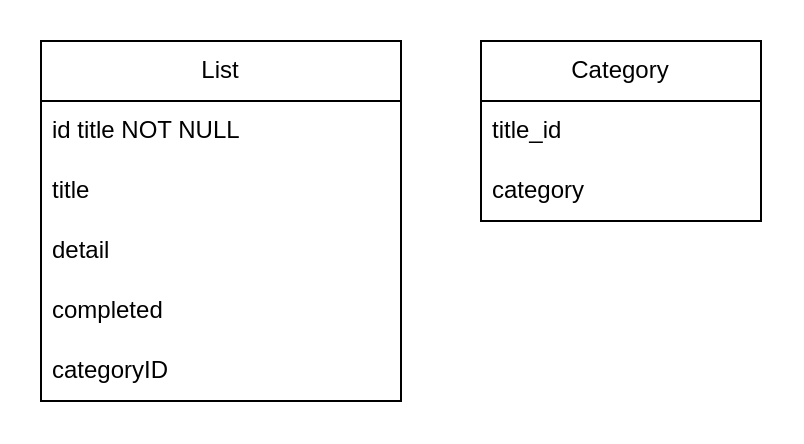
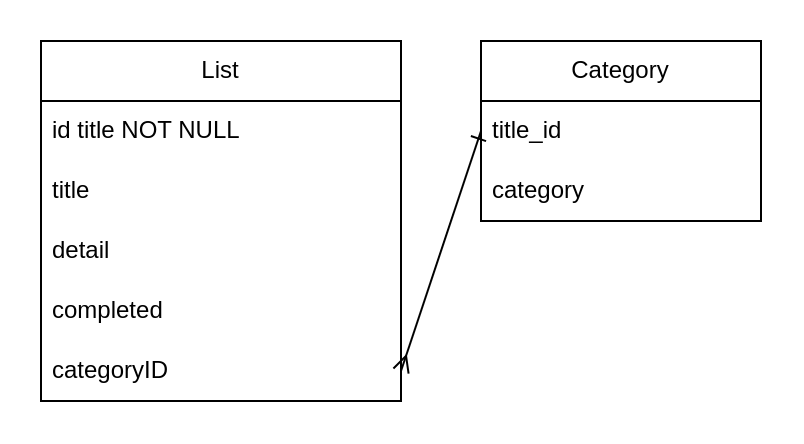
  <mxCell id="0" />
  <mxCell id="1" parent="0" />
  <mxCell id="2" value="List" style="swimlane;fontStyle=0;childLayout=stackLayout;horizontal=1;startSize=30;horizontalStack=0;resizeParent=1;resizeParentMax=0;resizeLast=0;collapsible=1;marginBottom=0;whiteSpace=wrap;html=1;" parent="1" vertex="1"><mxGeometry x="20" y="20" width="180" height="180" as="geometry"><mxRectangle x="140" y="-1120" width="70" height="30" as="alternateBounds" /></mxGeometry></mxCell>
  <mxCell id="3" value="id title NOT NULL" style="text;strokeColor=none;fillColor=none;align=left;verticalAlign=middle;spacingLeft=4;spacingRight=4;overflow=hidden;points=[[0,0.5],[1,0.5]];portConstraint=eastwest;rotatable=0;whiteSpace=wrap;html=1;" parent="2" vertex="1"><mxGeometry y="30" width="180" height="30" as="geometry" /></mxCell>
  <mxCell id="4" value="title" style="text;strokeColor=none;fillColor=none;align=left;verticalAlign=middle;spacingLeft=4;spacingRight=4;overflow=hidden;points=[[0,0.5],[1,0.5]];portConstraint=eastwest;rotatable=0;whiteSpace=wrap;html=1;" parent="2" vertex="1"><mxGeometry y="60" width="180" height="30" as="geometry" /></mxCell>
  <mxCell id="5" value="detail" style="text;strokeColor=none;fillColor=none;align=left;verticalAlign=middle;spacingLeft=4;spacingRight=4;overflow=hidden;points=[[0,0.5],[1,0.5]];portConstraint=eastwest;rotatable=0;whiteSpace=wrap;html=1;" parent="2" vertex="1"><mxGeometry y="90" width="180" height="30" as="geometry" /></mxCell>
  <mxCell id="6" value="completed" style="text;strokeColor=none;fillColor=none;align=left;verticalAlign=middle;spacingLeft=4;spacingRight=4;overflow=hidden;points=[[0,0.5],[1,0.5]];portConstraint=eastwest;rotatable=0;whiteSpace=wrap;html=1;" parent="2" vertex="1"><mxGeometry y="120" width="180" height="30" as="geometry" /></mxCell>
  <mxCell id="7" value="categoryID" style="text;strokeColor=none;fillColor=none;align=left;verticalAlign=middle;spacingLeft=4;spacingRight=4;overflow=hidden;points=[[0,0.5],[1,0.5]];portConstraint=eastwest;rotatable=0;whiteSpace=wrap;html=1;" parent="2" vertex="1"><mxGeometry y="150" width="180" height="30" as="geometry" /></mxCell>
  <mxCell id="8" value="Category" style="swimlane;fontStyle=0;childLayout=stackLayout;horizontal=1;startSize=30;horizontalStack=0;resizeParent=1;resizeParentMax=0;resizeLast=0;collapsible=1;marginBottom=0;whiteSpace=wrap;html=1;" parent="1" vertex="1"><mxGeometry x="240" y="20" width="140" height="90" as="geometry" /></mxCell>
  <mxCell id="9" value="title_id" style="text;strokeColor=none;fillColor=none;align=left;verticalAlign=middle;spacingLeft=4;spacingRight=4;overflow=hidden;points=[[0,0.5],[1,0.5]];portConstraint=eastwest;rotatable=0;whiteSpace=wrap;html=1;" parent="8" vertex="1"><mxGeometry y="30" width="140" height="30" as="geometry" /></mxCell>
  <mxCell id="10" value="category" style="text;strokeColor=none;fillColor=none;align=left;verticalAlign=middle;spacingLeft=4;spacingRight=4;overflow=hidden;points=[[0,0.5],[1,0.5]];portConstraint=eastwest;rotatable=0;whiteSpace=wrap;html=1;" parent="8" vertex="1"><mxGeometry y="60" width="140" height="30" as="geometry" /></mxCell>
+ <mxCell id="11" style="edgeStyle=none;html=1;exitX=1;exitY=0.5;exitDx=0;exitDy=0;entryX=0;entryY=0.5;entryDx=0;entryDy=0;endArrow=ERone;endFill=0;startArrow=ERmany;startFill=0;" parent="1" source="7" target="9" edge="1"><mxGeometry relative="1" as="geometry"><mxPoint x="240" y="125" as="targetPoint" /></mxGeometry></mxCell>
